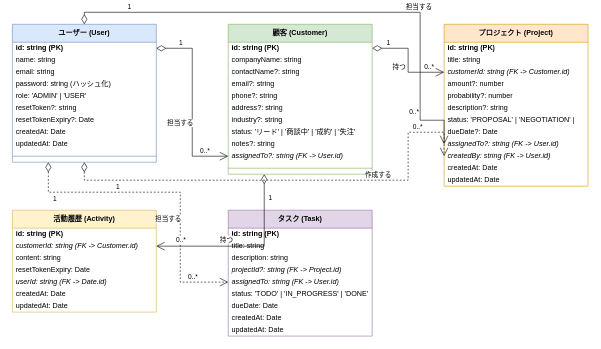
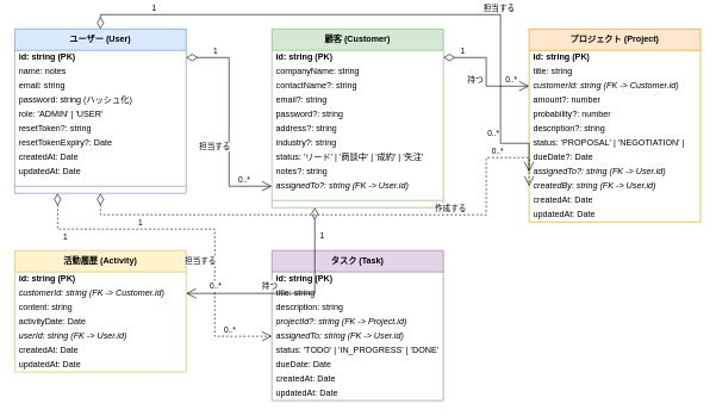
  <mxCell id="0" />
  <mxCell id="1" parent="0" />
  <mxCell id="2" value="ユーザー (User)" style="swimlane;fontStyle=1;align=center;verticalAlign=top;childLayout=stackLayout;horizontal=1;startSize=30;horizontalStack=0;resizeParent=1;resizeParentMax=0;resizeLast=0;collapsible=1;marginBottom=0;whiteSpace=wrap;html=1;fillColor=#dae8fc;strokeColor=#6c8ebf;" vertex="1" parent="1"><mxGeometry x="20" y="40" width="240" height="230" as="geometry" /></mxCell>
  <mxCell id="3" value="id: string (PK)" style="text;strokeColor=none;fillColor=none;align=left;verticalAlign=middle;spacingLeft=4;spacingRight=4;overflow=hidden;points=[[0,0.5],[1,0.5]];portConstraint=eastwest;rotatable=0;whiteSpace=wrap;html=1;fontStyle=1" vertex="1" parent="2"><mxGeometry y="30" width="240" height="20" as="geometry" /></mxCell>
- <mxCell id="4" value="name: string" style="text;strokeColor=none;fillColor=none;align=left;verticalAlign=middle;spacingLeft=4;spacingRight=4;overflow=hidden;points=[[0,0.5],[1,0.5]];portConstraint=eastwest;rotatable=0;whiteSpace=wrap;html=1;" vertex="1" parent="2"><mxGeometry y="50" width="240" height="20" as="geometry" /></mxCell>
+ <mxCell id="4" value="name: notes" style="text;strokeColor=none;fillColor=none;align=left;verticalAlign=middle;spacingLeft=4;spacingRight=4;overflow=hidden;points=[[0,0.5],[1,0.5]];portConstraint=eastwest;rotatable=0;whiteSpace=wrap;html=1;" vertex="1" parent="2"><mxGeometry y="50" width="240" height="20" as="geometry" /></mxCell>
  <mxCell id="5" value="email: string" style="text;strokeColor=none;fillColor=none;align=left;verticalAlign=middle;spacingLeft=4;spacingRight=4;overflow=hidden;points=[[0,0.5],[1,0.5]];portConstraint=eastwest;rotatable=0;whiteSpace=wrap;html=1;" vertex="1" parent="2"><mxGeometry y="70" width="240" height="20" as="geometry" /></mxCell>
  <mxCell id="6" value="password: string (ハッシュ化)" style="text;strokeColor=none;fillColor=none;align=left;verticalAlign=middle;spacingLeft=4;spacingRight=4;overflow=hidden;points=[[0,0.5],[1,0.5]];portConstraint=eastwest;rotatable=0;whiteSpace=wrap;html=1;" vertex="1" parent="2"><mxGeometry y="90" width="240" height="20" as="geometry" /></mxCell>
  <mxCell id="7" value="role: 'ADMIN' | 'USER'" style="text;strokeColor=none;fillColor=none;align=left;verticalAlign=middle;spacingLeft=4;spacingRight=4;overflow=hidden;points=[[0,0.5],[1,0.5]];portConstraint=eastwest;rotatable=0;whiteSpace=wrap;html=1;" vertex="1" parent="2"><mxGeometry y="110" width="240" height="20" as="geometry" /></mxCell>
  <mxCell id="8" value="resetToken?: string" style="text;strokeColor=none;fillColor=none;align=left;verticalAlign=middle;spacingLeft=4;spacingRight=4;overflow=hidden;points=[[0,0.5],[1,0.5]];portConstraint=eastwest;rotatable=0;whiteSpace=wrap;html=1;" vertex="1" parent="2"><mxGeometry y="130" width="240" height="20" as="geometry" /></mxCell>
  <mxCell id="9" value="resetTokenExpiry?: Date" style="text;strokeColor=none;fillColor=none;align=left;verticalAlign=middle;spacingLeft=4;spacingRight=4;overflow=hidden;points=[[0,0.5],[1,0.5]];portConstraint=eastwest;rotatable=0;whiteSpace=wrap;html=1;" vertex="1" parent="2"><mxGeometry y="150" width="240" height="20" as="geometry" /></mxCell>
  <mxCell id="10" value="createdAt: Date" style="text;strokeColor=none;fillColor=none;align=left;verticalAlign=middle;spacingLeft=4;spacingRight=4;overflow=hidden;points=[[0,0.5],[1,0.5]];portConstraint=eastwest;rotatable=0;whiteSpace=wrap;html=1;" vertex="1" parent="2"><mxGeometry y="170" width="240" height="20" as="geometry" /></mxCell>
  <mxCell id="11" value="updatedAt: Date" style="text;strokeColor=none;fillColor=none;align=left;verticalAlign=middle;spacingLeft=4;spacingRight=4;overflow=hidden;points=[[0,0.5],[1,0.5]];portConstraint=eastwest;rotatable=0;whiteSpace=wrap;html=1;" vertex="1" parent="2"><mxGeometry y="190" width="240" height="20" as="geometry" /></mxCell>
  <mxCell id="12" value="" style="line;strokeWidth=1;fillColor=none;align=left;verticalAlign=middle;spacingTop=-1;spacingLeft=3;spacingRight=3;rotatable=0;labelPosition=right;points=[];portConstraint=eastwest;strokeColor=inherit;" vertex="1" parent="2"><mxGeometry y="210" width="240" height="20" as="geometry" /></mxCell>
  <mxCell id="13" value="顧客 (Customer)" style="swimlane;fontStyle=1;align=center;verticalAlign=top;childLayout=stackLayout;horizontal=1;startSize=30;horizontalStack=0;resizeParent=1;resizeParentMax=0;resizeLast=0;collapsible=1;marginBottom=0;whiteSpace=wrap;html=1;fillColor=#d5e8d4;strokeColor=#82b366;" vertex="1" parent="1"><mxGeometry x="380" y="40" width="240" height="250" as="geometry" /></mxCell>
  <mxCell id="14" value="id: string (PK)" style="text;strokeColor=none;fillColor=none;align=left;verticalAlign=middle;spacingLeft=4;spacingRight=4;overflow=hidden;points=[[0,0.5],[1,0.5]];portConstraint=eastwest;rotatable=0;whiteSpace=wrap;html=1;fontStyle=1" vertex="1" parent="13"><mxGeometry y="30" width="240" height="20" as="geometry" /></mxCell>
  <mxCell id="15" value="companyName: string" style="text;strokeColor=none;fillColor=none;align=left;verticalAlign=middle;spacingLeft=4;spacingRight=4;overflow=hidden;points=[[0,0.5],[1,0.5]];portConstraint=eastwest;rotatable=0;whiteSpace=wrap;html=1;" vertex="1" parent="13"><mxGeometry y="50" width="240" height="20" as="geometry" /></mxCell>
  <mxCell id="16" value="contactName?: string" style="text;strokeColor=none;fillColor=none;align=left;verticalAlign=middle;spacingLeft=4;spacingRight=4;overflow=hidden;points=[[0,0.5],[1,0.5]];portConstraint=eastwest;rotatable=0;whiteSpace=wrap;html=1;" vertex="1" parent="13"><mxGeometry y="70" width="240" height="20" as="geometry" /></mxCell>
  <mxCell id="17" value="email?: string" style="text;strokeColor=none;fillColor=none;align=left;verticalAlign=middle;spacingLeft=4;spacingRight=4;overflow=hidden;points=[[0,0.5],[1,0.5]];portConstraint=eastwest;rotatable=0;whiteSpace=wrap;html=1;" vertex="1" parent="13"><mxGeometry y="90" width="240" height="20" as="geometry" /></mxCell>
- <mxCell id="18" value="phone?: string" style="text;strokeColor=none;fillColor=none;align=left;verticalAlign=middle;spacingLeft=4;spacingRight=4;overflow=hidden;points=[[0,0.5],[1,0.5]];portConstraint=eastwest;rotatable=0;whiteSpace=wrap;html=1;" vertex="1" parent="13"><mxGeometry y="110" width="240" height="20" as="geometry" /></mxCell>
+ <mxCell id="18" value="password?: string" style="text;strokeColor=none;fillColor=none;align=left;verticalAlign=middle;spacingLeft=4;spacingRight=4;overflow=hidden;points=[[0,0.5],[1,0.5]];portConstraint=eastwest;rotatable=0;whiteSpace=wrap;html=1;" vertex="1" parent="13"><mxGeometry y="110" width="240" height="20" as="geometry" /></mxCell>
  <mxCell id="19" value="address?: string" style="text;strokeColor=none;fillColor=none;align=left;verticalAlign=middle;spacingLeft=4;spacingRight=4;overflow=hidden;points=[[0,0.5],[1,0.5]];portConstraint=eastwest;rotatable=0;whiteSpace=wrap;html=1;" vertex="1" parent="13"><mxGeometry y="130" width="240" height="20" as="geometry" /></mxCell>
  <mxCell id="20" value="industry?: string" style="text;strokeColor=none;fillColor=none;align=left;verticalAlign=middle;spacingLeft=4;spacingRight=4;overflow=hidden;points=[[0,0.5],[1,0.5]];portConstraint=eastwest;rotatable=0;whiteSpace=wrap;html=1;" vertex="1" parent="13"><mxGeometry y="150" width="240" height="20" as="geometry" /></mxCell>
  <mxCell id="21" value="status: 'リード' | '商談中' | '成約' | '失注'" style="text;strokeColor=none;fillColor=none;align=left;verticalAlign=middle;spacingLeft=4;spacingRight=4;overflow=hidden;points=[[0,0.5],[1,0.5]];portConstraint=eastwest;rotatable=0;whiteSpace=wrap;html=1;" vertex="1" parent="13"><mxGeometry y="170" width="240" height="20" as="geometry" /></mxCell>
  <mxCell id="22" value="notes?: string" style="text;strokeColor=none;fillColor=none;align=left;verticalAlign=middle;spacingLeft=4;spacingRight=4;overflow=hidden;points=[[0,0.5],[1,0.5]];portConstraint=eastwest;rotatable=0;whiteSpace=wrap;html=1;" vertex="1" parent="13"><mxGeometry y="190" width="240" height="20" as="geometry" /></mxCell>
  <mxCell id="23" value="assignedTo?: string (FK -&gt; User.id)" style="text;strokeColor=none;fillColor=none;align=left;verticalAlign=middle;spacingLeft=4;spacingRight=4;overflow=hidden;points=[[0,0.5],[1,0.5]];portConstraint=eastwest;rotatable=0;whiteSpace=wrap;html=1;fontStyle=2" vertex="1" parent="13"><mxGeometry y="210" width="240" height="20" as="geometry" /></mxCell>
  <mxCell id="24" value="" style="line;strokeWidth=1;fillColor=none;align=left;verticalAlign=middle;spacingTop=-1;spacingLeft=3;spacingRight=3;rotatable=0;labelPosition=right;points=[];portConstraint=eastwest;strokeColor=inherit;" vertex="1" parent="13"><mxGeometry y="230" width="240" height="20" as="geometry" /></mxCell>
  <mxCell id="25" value="プロジェクト (Project)" style="swimlane;fontStyle=1;align=center;verticalAlign=top;childLayout=stackLayout;horizontal=1;startSize=30;horizontalStack=0;resizeParent=1;resizeParentMax=0;resizeLast=0;collapsible=1;marginBottom=0;whiteSpace=wrap;html=1;fillColor=#ffe6cc;strokeColor=#d79b00;" vertex="1" parent="1"><mxGeometry x="740" y="40" width="240" height="270" as="geometry" /></mxCell>
  <mxCell id="26" value="id: string (PK)" style="text;strokeColor=none;fillColor=none;align=left;verticalAlign=middle;spacingLeft=4;spacingRight=4;overflow=hidden;points=[[0,0.5],[1,0.5]];portConstraint=eastwest;rotatable=0;whiteSpace=wrap;html=1;fontStyle=1" vertex="1" parent="25"><mxGeometry y="30" width="240" height="20" as="geometry" /></mxCell>
  <mxCell id="27" value="title: string" style="text;strokeColor=none;fillColor=none;align=left;verticalAlign=middle;spacingLeft=4;spacingRight=4;overflow=hidden;points=[[0,0.5],[1,0.5]];portConstraint=eastwest;rotatable=0;whiteSpace=wrap;html=1;" vertex="1" parent="25"><mxGeometry y="50" width="240" height="20" as="geometry" /></mxCell>
  <mxCell id="28" value="customerId: string (FK -&gt; Customer.id)" style="text;strokeColor=none;fillColor=none;align=left;verticalAlign=middle;spacingLeft=4;spacingRight=4;overflow=hidden;points=[[0,0.5],[1,0.5]];portConstraint=eastwest;rotatable=0;whiteSpace=wrap;html=1;fontStyle=2" vertex="1" parent="25"><mxGeometry y="70" width="240" height="20" as="geometry" /></mxCell>
  <mxCell id="29" value="amount?: number" style="text;strokeColor=none;fillColor=none;align=left;verticalAlign=middle;spacingLeft=4;spacingRight=4;overflow=hidden;points=[[0,0.5],[1,0.5]];portConstraint=eastwest;rotatable=0;whiteSpace=wrap;html=1;" vertex="1" parent="25"><mxGeometry y="90" width="240" height="20" as="geometry" /></mxCell>
  <mxCell id="30" value="probability?: number" style="text;strokeColor=none;fillColor=none;align=left;verticalAlign=middle;spacingLeft=4;spacingRight=4;overflow=hidden;points=[[0,0.5],[1,0.5]];portConstraint=eastwest;rotatable=0;whiteSpace=wrap;html=1;" vertex="1" parent="25"><mxGeometry y="110" width="240" height="20" as="geometry" /></mxCell>
  <mxCell id="31" value="description?: string" style="text;strokeColor=none;fillColor=none;align=left;verticalAlign=middle;spacingLeft=4;spacingRight=4;overflow=hidden;points=[[0,0.5],[1,0.5]];portConstraint=eastwest;rotatable=0;whiteSpace=wrap;html=1;" vertex="1" parent="25"><mxGeometry y="130" width="240" height="20" as="geometry" /></mxCell>
  <mxCell id="32" value="status: 'PROPOSAL' | 'NEGOTIATION' | 'WON' | 'LOST'" style="text;strokeColor=none;fillColor=none;align=left;verticalAlign=middle;spacingLeft=4;spacingRight=4;overflow=hidden;points=[[0,0.5],[1,0.5]];portConstraint=eastwest;rotatable=0;whiteSpace=wrap;html=1;" vertex="1" parent="25"><mxGeometry y="150" width="240" height="20" as="geometry" /></mxCell>
  <mxCell id="33" value="dueDate?: Date" style="text;strokeColor=none;fillColor=none;align=left;verticalAlign=middle;spacingLeft=4;spacingRight=4;overflow=hidden;points=[[0,0.5],[1,0.5]];portConstraint=eastwest;rotatable=0;whiteSpace=wrap;html=1;" vertex="1" parent="25"><mxGeometry y="170" width="240" height="20" as="geometry" /></mxCell>
  <mxCell id="34" value="assignedTo?: string (FK -&gt; User.id)" style="text;strokeColor=none;fillColor=none;align=left;verticalAlign=middle;spacingLeft=4;spacingRight=4;overflow=hidden;points=[[0,0.5],[1,0.5]];portConstraint=eastwest;rotatable=0;whiteSpace=wrap;html=1;fontStyle=2" vertex="1" parent="25"><mxGeometry y="190" width="240" height="20" as="geometry" /></mxCell>
  <mxCell id="35" value="createdBy: string (FK -&gt; User.id)" style="text;strokeColor=none;fillColor=none;align=left;verticalAlign=middle;spacingLeft=4;spacingRight=4;overflow=hidden;points=[[0,0.5],[1,0.5]];portConstraint=eastwest;rotatable=0;whiteSpace=wrap;html=1;fontStyle=2" vertex="1" parent="25"><mxGeometry y="210" width="240" height="20" as="geometry" /></mxCell>
  <mxCell id="36" value="createdAt: Date" style="text;strokeColor=none;fillColor=none;align=left;verticalAlign=middle;spacingLeft=4;spacingRight=4;overflow=hidden;points=[[0,0.5],[1,0.5]];portConstraint=eastwest;rotatable=0;whiteSpace=wrap;html=1;" vertex="1" parent="25"><mxGeometry y="230" width="240" height="20" as="geometry" /></mxCell>
  <mxCell id="37" value="updatedAt: Date" style="text;strokeColor=none;fillColor=none;align=left;verticalAlign=middle;spacingLeft=4;spacingRight=4;overflow=hidden;points=[[0,0.5],[1,0.5]];portConstraint=eastwest;rotatable=0;whiteSpace=wrap;html=1;" vertex="1" parent="25"><mxGeometry y="250" width="240" height="20" as="geometry" /></mxCell>
  <mxCell id="38" value="タスク (Task)" style="swimlane;fontStyle=1;align=center;verticalAlign=top;childLayout=stackLayout;horizontal=1;startSize=30;horizontalStack=0;resizeParent=1;resizeParentMax=0;resizeLast=0;collapsible=1;marginBottom=0;whiteSpace=wrap;html=1;fillColor=#e1d5e7;strokeColor=#9673a6;" vertex="1" parent="1"><mxGeometry x="380" y="350" width="240" height="210" as="geometry" /></mxCell>
  <mxCell id="39" value="id: string (PK)" style="text;strokeColor=none;fillColor=none;align=left;verticalAlign=middle;spacingLeft=4;spacingRight=4;overflow=hidden;points=[[0,0.5],[1,0.5]];portConstraint=eastwest;rotatable=0;whiteSpace=wrap;html=1;fontStyle=1" vertex="1" parent="38"><mxGeometry y="30" width="240" height="20" as="geometry" /></mxCell>
  <mxCell id="40" value="title: string" style="text;strokeColor=none;fillColor=none;align=left;verticalAlign=middle;spacingLeft=4;spacingRight=4;overflow=hidden;points=[[0,0.5],[1,0.5]];portConstraint=eastwest;rotatable=0;whiteSpace=wrap;html=1;" vertex="1" parent="38"><mxGeometry y="50" width="240" height="20" as="geometry" /></mxCell>
  <mxCell id="41" value="description: string" style="text;strokeColor=none;fillColor=none;align=left;verticalAlign=middle;spacingLeft=4;spacingRight=4;overflow=hidden;points=[[0,0.5],[1,0.5]];portConstraint=eastwest;rotatable=0;whiteSpace=wrap;html=1;" vertex="1" parent="38"><mxGeometry y="70" width="240" height="20" as="geometry" /></mxCell>
  <mxCell id="42" value="projectId?: string (FK -&gt; Project.id)" style="text;strokeColor=none;fillColor=none;align=left;verticalAlign=middle;spacingLeft=4;spacingRight=4;overflow=hidden;points=[[0,0.5],[1,0.5]];portConstraint=eastwest;rotatable=0;whiteSpace=wrap;html=1;fontStyle=2" vertex="1" parent="38"><mxGeometry y="90" width="240" height="20" as="geometry" /></mxCell>
  <mxCell id="43" value="assignedTo: string (FK -&gt; User.id)" style="text;strokeColor=none;fillColor=none;align=left;verticalAlign=middle;spacingLeft=4;spacingRight=4;overflow=hidden;points=[[0,0.5],[1,0.5]];portConstraint=eastwest;rotatable=0;whiteSpace=wrap;html=1;fontStyle=2" vertex="1" parent="38"><mxGeometry y="110" width="240" height="20" as="geometry" /></mxCell>
  <mxCell id="44" value="status: 'TODO' | 'IN_PROGRESS' | 'DONE'" style="text;strokeColor=none;fillColor=none;align=left;verticalAlign=middle;spacingLeft=4;spacingRight=4;overflow=hidden;points=[[0,0.5],[1,0.5]];portConstraint=eastwest;rotatable=0;whiteSpace=wrap;html=1;" vertex="1" parent="38"><mxGeometry y="130" width="240" height="20" as="geometry" /></mxCell>
  <mxCell id="45" value="dueDate: Date" style="text;strokeColor=none;fillColor=none;align=left;verticalAlign=middle;spacingLeft=4;spacingRight=4;overflow=hidden;points=[[0,0.5],[1,0.5]];portConstraint=eastwest;rotatable=0;whiteSpace=wrap;html=1;" vertex="1" parent="38"><mxGeometry y="150" width="240" height="20" as="geometry" /></mxCell>
  <mxCell id="46" value="createdAt: Date" style="text;strokeColor=none;fillColor=none;align=left;verticalAlign=middle;spacingLeft=4;spacingRight=4;overflow=hidden;points=[[0,0.5],[1,0.5]];portConstraint=eastwest;rotatable=0;whiteSpace=wrap;html=1;" vertex="1" parent="38"><mxGeometry y="170" width="240" height="20" as="geometry" /></mxCell>
  <mxCell id="47" value="updatedAt: Date" style="text;strokeColor=none;fillColor=none;align=left;verticalAlign=middle;spacingLeft=4;spacingRight=4;overflow=hidden;points=[[0,0.5],[1,0.5]];portConstraint=eastwest;rotatable=0;whiteSpace=wrap;html=1;" vertex="1" parent="38"><mxGeometry y="190" width="240" height="20" as="geometry" /></mxCell>
  <mxCell id="48" value="活動履歴 (Activity)" style="swimlane;fontStyle=1;align=center;verticalAlign=top;childLayout=stackLayout;horizontal=1;startSize=30;horizontalStack=0;resizeParent=1;resizeParentMax=0;resizeLast=0;collapsible=1;marginBottom=0;whiteSpace=wrap;html=1;fillColor=#fff2cc;strokeColor=#d6b656;" vertex="1" parent="1"><mxGeometry x="20" y="350" width="240" height="170" as="geometry" /></mxCell>
  <mxCell id="49" value="id: string (PK)" style="text;strokeColor=none;fillColor=none;align=left;verticalAlign=middle;spacingLeft=4;spacingRight=4;overflow=hidden;points=[[0,0.5],[1,0.5]];portConstraint=eastwest;rotatable=0;whiteSpace=wrap;html=1;fontStyle=1" vertex="1" parent="48"><mxGeometry y="30" width="240" height="20" as="geometry" /></mxCell>
  <mxCell id="50" value="customerId: string (FK -&gt; Customer.id)" style="text;strokeColor=none;fillColor=none;align=left;verticalAlign=middle;spacingLeft=4;spacingRight=4;overflow=hidden;points=[[0,0.5],[1,0.5]];portConstraint=eastwest;rotatable=0;whiteSpace=wrap;html=1;fontStyle=2" vertex="1" parent="48"><mxGeometry y="50" width="240" height="20" as="geometry" /></mxCell>
  <mxCell id="51" value="content: string" style="text;strokeColor=none;fillColor=none;align=left;verticalAlign=middle;spacingLeft=4;spacingRight=4;overflow=hidden;points=[[0,0.5],[1,0.5]];portConstraint=eastwest;rotatable=0;whiteSpace=wrap;html=1;" vertex="1" parent="48"><mxGeometry y="70" width="240" height="20" as="geometry" /></mxCell>
- <mxCell id="52" value="resetTokenExpiry: Date" style="text;strokeColor=none;fillColor=none;align=left;verticalAlign=middle;spacingLeft=4;spacingRight=4;overflow=hidden;points=[[0,0.5],[1,0.5]];portConstraint=eastwest;rotatable=0;whiteSpace=wrap;html=1;" vertex="1" parent="48"><mxGeometry y="90" width="240" height="20" as="geometry" /></mxCell>
- <mxCell id="53" value="userId: string (FK -&gt; Date.id)" style="text;strokeColor=none;fillColor=none;align=left;verticalAlign=middle;spacingLeft=4;spacingRight=4;overflow=hidden;points=[[0,0.5],[1,0.5]];portConstraint=eastwest;rotatable=0;whiteSpace=wrap;html=1;fontStyle=2" vertex="1" parent="48"><mxGeometry y="110" width="240" height="20" as="geometry" /></mxCell>
+ <mxCell id="52" value="activityDate: Date" style="text;strokeColor=none;fillColor=none;align=left;verticalAlign=middle;spacingLeft=4;spacingRight=4;overflow=hidden;points=[[0,0.5],[1,0.5]];portConstraint=eastwest;rotatable=0;whiteSpace=wrap;html=1;" vertex="1" parent="48"><mxGeometry y="90" width="240" height="20" as="geometry" /></mxCell>
+ <mxCell id="53" value="userId: string (FK -&gt; User.id)" style="text;strokeColor=none;fillColor=none;align=left;verticalAlign=middle;spacingLeft=4;spacingRight=4;overflow=hidden;points=[[0,0.5],[1,0.5]];portConstraint=eastwest;rotatable=0;whiteSpace=wrap;html=1;fontStyle=2" vertex="1" parent="48"><mxGeometry y="110" width="240" height="20" as="geometry" /></mxCell>
  <mxCell id="54" value="createdAt: Date" style="text;strokeColor=none;fillColor=none;align=left;verticalAlign=middle;spacingLeft=4;spacingRight=4;overflow=hidden;points=[[0,0.5],[1,0.5]];portConstraint=eastwest;rotatable=0;whiteSpace=wrap;html=1;" vertex="1" parent="48"><mxGeometry y="130" width="240" height="20" as="geometry" /></mxCell>
  <mxCell id="55" value="updatedAt: Date" style="text;strokeColor=none;fillColor=none;align=left;verticalAlign=middle;spacingLeft=4;spacingRight=4;overflow=hidden;points=[[0,0.5],[1,0.5]];portConstraint=eastwest;rotatable=0;whiteSpace=wrap;html=1;" vertex="1" parent="48"><mxGeometry y="150" width="240" height="20" as="geometry" /></mxCell>
  <mxCell id="56" value="" style="endArrow=open;html=1;endSize=12;startArrow=diamondThin;startSize=14;startFill=0;edgeStyle=orthogonalEdgeStyle;rounded=0;entryX=0;entryY=0.5;entryDx=0;entryDy=0;exitX=1;exitY=0.5;exitDx=0;exitDy=0;" edge="1" parent="1" source="3" target="23"><mxGeometry relative="1" as="geometry" /></mxCell>
  <mxCell id="57" value="担当する" style="edgeLabel;html=1;align=center;verticalAlign=middle;resizable=0;points=[];" vertex="1" connectable="0" parent="56"><mxGeometry x="0.3" y="-1" relative="1" as="geometry"><mxPoint x="-20" y="-11" as="offset" /></mxGeometry></mxCell>
  <mxCell id="58" value="1" style="edgeLabel;html=1;align=center;verticalAlign=middle;resizable=0;points=[];" vertex="1" connectable="0" parent="56"><mxGeometry x="-0.8" y="-1" relative="1" as="geometry"><mxPoint x="10" y="-11" as="offset" /></mxGeometry></mxCell>
  <mxCell id="59" value="0..*" style="edgeLabel;html=1;align=center;verticalAlign=middle;resizable=0;points=[];" vertex="1" connectable="0" parent="56"><mxGeometry x="0.8" y="-1" relative="1" as="geometry"><mxPoint x="-10" y="-11" as="offset" /></mxGeometry></mxCell>
  <mxCell id="60" value="" style="endArrow=open;html=1;endSize=12;startArrow=diamondThin;startSize=14;startFill=0;edgeStyle=orthogonalEdgeStyle;rounded=0;entryX=0;entryY=0.5;entryDx=0;entryDy=0;exitX=1;exitY=0.5;exitDx=0;exitDy=0;" edge="1" parent="1" source="14" target="28"><mxGeometry relative="1" as="geometry" /></mxCell>
  <mxCell id="61" value="持つ" style="edgeLabel;html=1;align=center;verticalAlign=middle;resizable=0;points=[];" vertex="1" connectable="0" parent="60"><mxGeometry x="0.3" y="-1" relative="1" as="geometry"><mxPoint x="-20" y="-11" as="offset" /></mxGeometry></mxCell>
  <mxCell id="62" value="1" style="edgeLabel;html=1;align=center;verticalAlign=middle;resizable=0;points=[];" vertex="1" connectable="0" parent="60"><mxGeometry x="-0.8" y="-1" relative="1" as="geometry"><mxPoint x="10" y="-11" as="offset" /></mxGeometry></mxCell>
  <mxCell id="63" value="0..*" style="edgeLabel;html=1;align=center;verticalAlign=middle;resizable=0;points=[];" vertex="1" connectable="0" parent="60"><mxGeometry x="0.8" y="-1" relative="1" as="geometry"><mxPoint x="-10" y="-11" as="offset" /></mxGeometry></mxCell>
  <mxCell id="64" value="" style="endArrow=open;html=1;endSize=12;startArrow=diamondThin;startSize=14;startFill=0;edgeStyle=orthogonalEdgeStyle;rounded=0;entryX=0;entryY=0.5;entryDx=0;entryDy=0;exitX=0.5;exitY=0;exitDx=0;exitDy=0;" edge="1" parent="1" source="2" target="34"><mxGeometry relative="1" as="geometry"><Array as="points"><mxPoint x="140" y="20" /><mxPoint x="700" y="20" /><mxPoint x="700" y="200" /></Array></mxGeometry></mxCell>
  <mxCell id="65" value="担当する" style="edgeLabel;html=1;align=center;verticalAlign=middle;resizable=0;points=[];" vertex="1" connectable="0" parent="64"><mxGeometry x="0.3" y="-1" relative="1" as="geometry"><mxPoint x="31" y="-11" as="offset" /></mxGeometry></mxCell>
  <mxCell id="66" value="1" style="edgeLabel;html=1;align=center;verticalAlign=middle;resizable=0;points=[];" vertex="1" connectable="0" parent="64"><mxGeometry x="-0.8" y="-1" relative="1" as="geometry"><mxPoint x="10" y="-11" as="offset" /></mxGeometry></mxCell>
  <mxCell id="67" value="0..*" style="edgeLabel;html=1;align=center;verticalAlign=middle;resizable=0;points=[];" vertex="1" connectable="0" parent="64"><mxGeometry x="0.8" y="-1" relative="1" as="geometry"><mxPoint x="-10" y="-11" as="offset" /></mxGeometry></mxCell>
  <mxCell id="68" value="" style="endArrow=open;html=1;endSize=12;startArrow=diamondThin;startSize=14;startFill=0;edgeStyle=orthogonalEdgeStyle;rounded=0;entryX=0;entryY=0.5;entryDx=0;entryDy=0;exitX=0.5;exitY=1;exitDx=0;exitDy=0;dashed=1;" edge="1" parent="1" source="2" target="35"><mxGeometry relative="1" as="geometry"><Array as="points"><mxPoint x="140" y="300" /><mxPoint x="680" y="300" /><mxPoint x="680" y="220" /></Array></mxGeometry></mxCell>
  <mxCell id="69" value="作成する" style="edgeLabel;html=1;align=center;verticalAlign=middle;resizable=0;points=[];" vertex="1" connectable="0" parent="68"><mxGeometry x="0.3" y="-1" relative="1" as="geometry"><mxPoint x="31" y="-11" as="offset" /></mxGeometry></mxCell>
  <mxCell id="70" value="1" style="edgeLabel;html=1;align=center;verticalAlign=middle;resizable=0;points=[];" vertex="1" connectable="0" parent="68"><mxGeometry x="-0.8" y="-1" relative="1" as="geometry"><mxPoint x="10" y="9" as="offset" /></mxGeometry></mxCell>
  <mxCell id="71" value="0..*" style="edgeLabel;html=1;align=center;verticalAlign=middle;resizable=0;points=[];" vertex="1" connectable="0" parent="68"><mxGeometry x="0.8" y="-1" relative="1" as="geometry"><mxPoint x="-10" y="-11" as="offset" /></mxGeometry></mxCell>
  <mxCell id="72" value="" style="endArrow=open;html=1;endSize=12;startArrow=diamondThin;startSize=14;startFill=0;edgeStyle=orthogonalEdgeStyle;rounded=0;entryX=0;entryY=0.5;entryDx=0;entryDy=0;exitX=0.25;exitY=1;exitDx=0;exitDy=0;dashed=1;" edge="1" parent="1" source="2" target="43"><mxGeometry relative="1" as="geometry"><Array as="points"><mxPoint x="80" y="320" /><mxPoint x="300" y="320" /><mxPoint x="300" y="470" /></Array></mxGeometry></mxCell>
  <mxCell id="73" value="担当する" style="edgeLabel;html=1;align=center;verticalAlign=middle;resizable=0;points=[];" vertex="1" connectable="0" parent="72"><mxGeometry x="0.3" y="-1" relative="1" as="geometry"><mxPoint x="-20" y="-11" as="offset" /></mxGeometry></mxCell>
  <mxCell id="74" value="1" style="edgeLabel;html=1;align=center;verticalAlign=middle;resizable=0;points=[];" vertex="1" connectable="0" parent="72"><mxGeometry x="-0.8" y="-1" relative="1" as="geometry"><mxPoint x="10" y="9" as="offset" /></mxGeometry></mxCell>
  <mxCell id="75" value="0..*" style="edgeLabel;html=1;align=center;verticalAlign=middle;resizable=0;points=[];" vertex="1" connectable="0" parent="72"><mxGeometry x="0.8" y="-1" relative="1" as="geometry"><mxPoint x="-10" y="-11" as="offset" /></mxGeometry></mxCell>
  <mxCell id="76" value="" style="endArrow=open;html=1;endSize=12;startArrow=diamondThin;startSize=14;startFill=0;edgeStyle=orthogonalEdgeStyle;rounded=0;entryX=1;entryY=0.5;entryDx=0;entryDy=0;exitX=0.25;exitY=1;exitDx=0;exitDy=0;" edge="1" parent="1" source="13" target="50"><mxGeometry relative="1" as="geometry" /></mxCell>
  <mxCell id="77" value="持つ" style="edgeLabel;html=1;align=center;verticalAlign=middle;resizable=0;points=[];" vertex="1" connectable="0" parent="76"><mxGeometry x="0.3" y="-1" relative="1" as="geometry"><mxPoint x="11" y="-11" as="offset" /></mxGeometry></mxCell>
  <mxCell id="78" value="1" style="edgeLabel;html=1;align=center;verticalAlign=middle;resizable=0;points=[];" vertex="1" connectable="0" parent="76"><mxGeometry x="-0.8" y="-1" relative="1" as="geometry"><mxPoint x="10" y="9" as="offset" /></mxGeometry></mxCell>
  <mxCell id="79" value="0..*" style="edgeLabel;html=1;align=center;verticalAlign=middle;resizable=0;points=[];" vertex="1" connectable="0" parent="76"><mxGeometry x="0.8" y="-1" relative="1" as="geometry"><mxPoint x="10" y="-11" as="offset" /></mxGeometry></mxCell>
